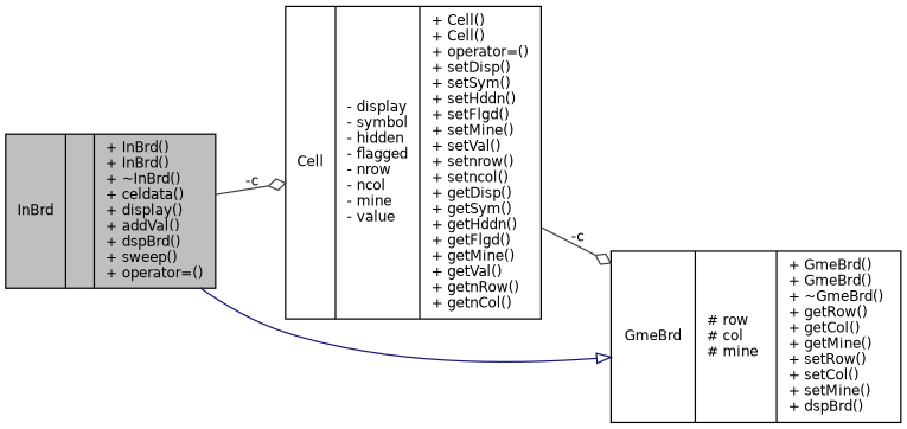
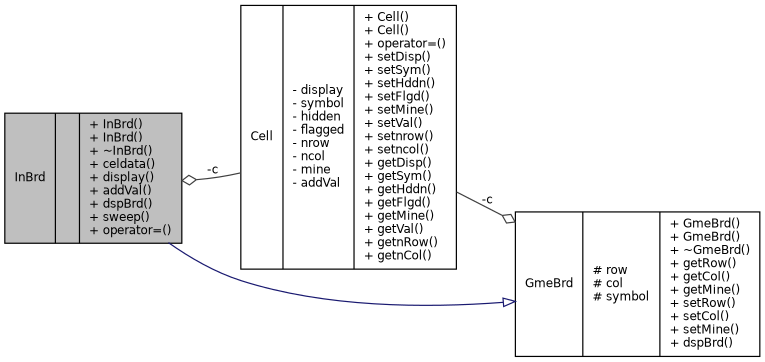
  digraph {
    rankdir=LR
    node [color=black fillcolor=white fontname=Helvetica fontsize=10 shape=record style=filled]
    edge [color=grey25 fontname=Helvetica fontsize=10 labelfontname=Helvetica labelfontsize=10 style=solid arrowhead=odiamond]
    n1 [fillcolor=grey75 fontcolor=black height=0.2 label="{InBrd\n||+ InBrd()\l+ InBrd()\l+ ~InBrd()\l+ celdata()\l+ display()\l+ addVal()\l+ dspBrd()\l+ sweep()\l+ operator=()\l}" width=0.4]
-   n2 [height=0.2 label="{GmeBrd\n|# row\l# col\l# mine\l|+ GmeBrd()\l+ GmeBrd()\l+ ~GmeBrd()\l+ getRow()\l+ getCol()\l+ getMine()\l+ setRow()\l+ setCol()\l+ setMine()\l+ dspBrd()\l}" width=0.4]
-   n3 [height=0.2 label="{Cell\n|- display\l- symbol\l- hidden\l- flagged\l- nrow\l- ncol\l- mine\l- value\l|+ Cell()\l+ Cell()\l+ operator=()\l+ setDisp()\l+ setSym()\l+ setHddn()\l+ setFlgd()\l+ setMine()\l+ setVal()\l+ setnrow()\l+ setncol()\l+ getDisp()\l+ getSym()\l+ getHddn()\l+ getFlgd()\l+ getMine()\l+ getVal()\l+ getnRow()\l+ getnCol()\l}" width=0.4]
+   n2 [height=0.2 label="{GmeBrd\n|# row\l# col\l# symbol\l|+ GmeBrd()\l+ GmeBrd()\l+ ~GmeBrd()\l+ getRow()\l+ getCol()\l+ getMine()\l+ setRow()\l+ setCol()\l+ setMine()\l+ dspBrd()\l}" width=0.4]
+   n3 [height=0.2 label="{Cell\n|- display\l- symbol\l- hidden\l- flagged\l- nrow\l- ncol\l- mine\l- addVal\l|+ Cell()\l+ Cell()\l+ operator=()\l+ setDisp()\l+ setSym()\l+ setHddn()\l+ setFlgd()\l+ setMine()\l+ setVal()\l+ setnrow()\l+ setncol()\l+ getDisp()\l+ getSym()\l+ getHddn()\l+ getFlgd()\l+ getMine()\l+ getVal()\l+ getnRow()\l+ getnCol()\l}" width=0.4]
    n2 -> n1 [arrowtail=onormal color=midnightblue dir=back arrowhead=""]
-   n1 -> n3 [label=" -c"]
+   n3 -> n1 [label=" -c"]
    n3 -> n2 [label=" -c"]
  }
